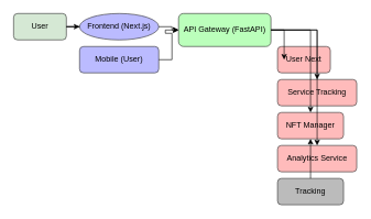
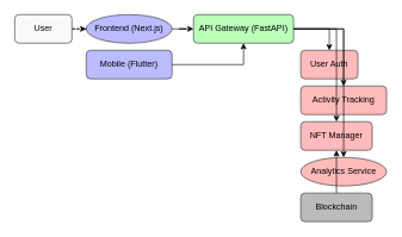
  <mxCell id="0" />
  <mxCell id="1" parent="0" />
- <mxCell id="2" value="User" style="rounded=1;whiteSpace=wrap;html=1;fillColor=#d5e8d4;strokeColor=#333333;" vertex="1" parent="1"><mxGeometry x="20" y="20" width="80" height="40" as="geometry" /></mxCell>
+ <mxCell id="2" value="User" style="rounded=1;whiteSpace=wrap;html=1;fillColor=#f9f9f9;strokeColor=#333333;" vertex="1" parent="1"><mxGeometry x="20" y="20" width="80" height="40" as="geometry" /></mxCell>
  <mxCell id="3" value="Frontend (Next.js)" style="ellipse;whiteSpace=wrap;html=1;fillColor=#bbf;strokeColor=#333333;" vertex="1" parent="1"><mxGeometry x="120" y="20" width="120" height="40" as="geometry" /></mxCell>
- <mxCell id="4" value="API Gateway (FastAPI)" style="rounded=1;whiteSpace=wrap;html=1;fillColor=#bfb;strokeColor=#333333;" vertex="1" parent="1"><mxGeometry x="270" y="20" width="140" height="50" as="geometry" /></mxCell>
- <mxCell id="5" value="User Next" style="rounded=1;whiteSpace=wrap;html=1;fillColor=#fbb;strokeColor=#333333;" vertex="1" parent="1"><mxGeometry x="420" y="70" width="80" height="40" as="geometry" /></mxCell>
- <mxCell id="6" value="Service Tracking" style="rounded=1;whiteSpace=wrap;html=1;fillColor=#fbb;strokeColor=#333333;" vertex="1" parent="1"><mxGeometry x="420" y="120" width="120" height="40" as="geometry" /></mxCell>
+ <mxCell id="4" value="API Gateway (FastAPI)" style="rounded=1;whiteSpace=wrap;html=1;fillColor=#bfb;strokeColor=#333333;" vertex="1" parent="1"><mxGeometry x="270" y="20" width="140" height="40" as="geometry" /></mxCell>
+ <mxCell id="5" value="User Auth" style="rounded=1;whiteSpace=wrap;html=1;fillColor=#fbb;strokeColor=#333333;" vertex="1" parent="1"><mxGeometry x="420" y="70" width="80" height="40" as="geometry" /></mxCell>
+ <mxCell id="6" value="Activity Tracking" style="rounded=1;whiteSpace=wrap;html=1;fillColor=#fbb;strokeColor=#333333;" vertex="1" parent="1"><mxGeometry x="420" y="120" width="120" height="40" as="geometry" /></mxCell>
  <mxCell id="7" value="NFT Manager" style="rounded=1;whiteSpace=wrap;html=1;fillColor=#fbb;strokeColor=#333333;" vertex="1" parent="1"><mxGeometry x="420" y="170" width="100" height="40" as="geometry" /></mxCell>
- <mxCell id="8" value="Analytics Service" style="rounded=1;whiteSpace=wrap;html=1;fillColor=#fbb;strokeColor=#333333;" vertex="1" parent="1"><mxGeometry x="420" y="220" width="120" height="40" as="geometry" /></mxCell>
- <mxCell id="9" value="Mobile (User)" style="rounded=1;whiteSpace=wrap;html=1;fillColor=#bbf;strokeColor=#333333;" vertex="1" parent="1"><mxGeometry x="120" y="70" width="120" height="40" as="geometry" /></mxCell>
- <mxCell id="10" value="Tracking" style="rounded=1;whiteSpace=wrap;html=1;fillColor=#bbb;strokeColor=#333333;" vertex="1" parent="1"><mxGeometry x="420" y="270" width="100" height="40" as="geometry" /></mxCell>
- <mxCell id="11" style="edgeStyle=orthogonalEdgeStyle;rounded=0;orthogonalLoop=1;jettySize=auto;html=1;" edge="1" parent="1" source="2" target="3"><mxGeometry relative="1" as="geometry" /></mxCell>
+ <mxCell id="8" value="Analytics Service" style="ellipse;whiteSpace=wrap;html=1;fillColor=#fbb;strokeColor=#333333;" vertex="1" parent="1"><mxGeometry x="420" y="220" width="120" height="40" as="geometry" /></mxCell>
+ <mxCell id="9" value="Mobile (Flutter)" style="rounded=1;whiteSpace=wrap;html=1;fillColor=#bbf;strokeColor=#333333;" vertex="1" parent="1"><mxGeometry x="120" y="70" width="120" height="40" as="geometry" /></mxCell>
+ <mxCell id="10" value="Blockchain" style="rounded=1;whiteSpace=wrap;html=1;fillColor=#bbb;strokeColor=#333333;" vertex="1" parent="1"><mxGeometry x="420" y="270" width="100" height="40" as="geometry" /></mxCell>
+ <mxCell id="11" style="edgeStyle=orthogonalEdgeStyle;rounded=0;orthogonalLoop=1;jettySize=auto;html=1;dashed=1;" edge="1" parent="1" source="2" target="3"><mxGeometry relative="1" as="geometry" /></mxCell>
  <mxCell id="12" style="edgeStyle=orthogonalEdgeStyle;rounded=0;orthogonalLoop=1;jettySize=auto;html=1;" edge="1" parent="1" source="3" target="4"><mxGeometry relative="1" as="geometry" /></mxCell>
  <mxCell id="13" style="edgeStyle=orthogonalEdgeStyle;rounded=0;orthogonalLoop=1;jettySize=auto;html=1;" edge="1" parent="1" source="4" target="5"><mxGeometry relative="1" as="geometry" /></mxCell>
  <mxCell id="14" style="edgeStyle=orthogonalEdgeStyle;rounded=0;orthogonalLoop=1;jettySize=auto;html=1;" edge="1" parent="1" source="4" target="6"><mxGeometry relative="1" as="geometry" /></mxCell>
  <mxCell id="15" style="edgeStyle=orthogonalEdgeStyle;rounded=0;orthogonalLoop=1;jettySize=auto;html=1;" edge="1" parent="1" source="4" target="7"><mxGeometry relative="1" as="geometry" /></mxCell>
  <mxCell id="16" style="edgeStyle=orthogonalEdgeStyle;rounded=0;orthogonalLoop=1;jettySize=auto;html=1;" edge="1" parent="1" source="4" target="8"><mxGeometry relative="1" as="geometry" /></mxCell>
  <mxCell id="17" style="edgeStyle=orthogonalEdgeStyle;rounded=0;orthogonalLoop=1;jettySize=auto;html=1;" edge="1" parent="1" source="9" target="4"><mxGeometry relative="1" as="geometry" /></mxCell>
  <mxCell id="18" style="edgeStyle=orthogonalEdgeStyle;rounded=0;orthogonalLoop=1;jettySize=auto;html=1;" edge="1" parent="1" source="10" target="7"><mxGeometry relative="1" as="geometry" /></mxCell>
